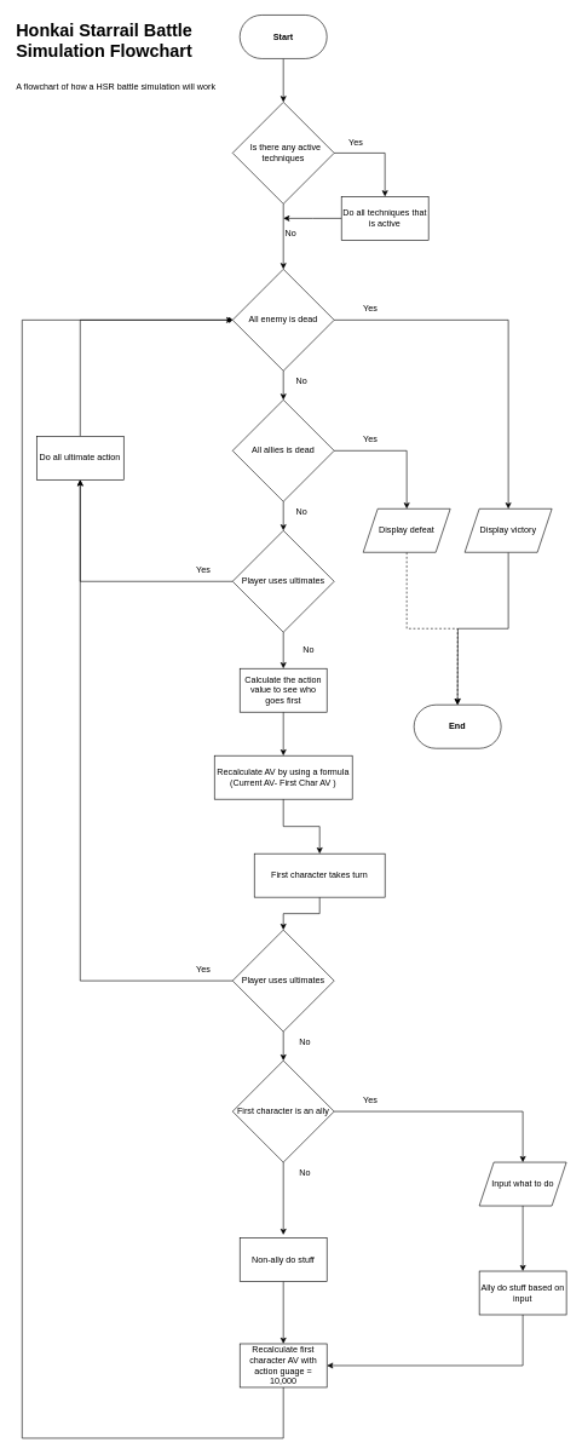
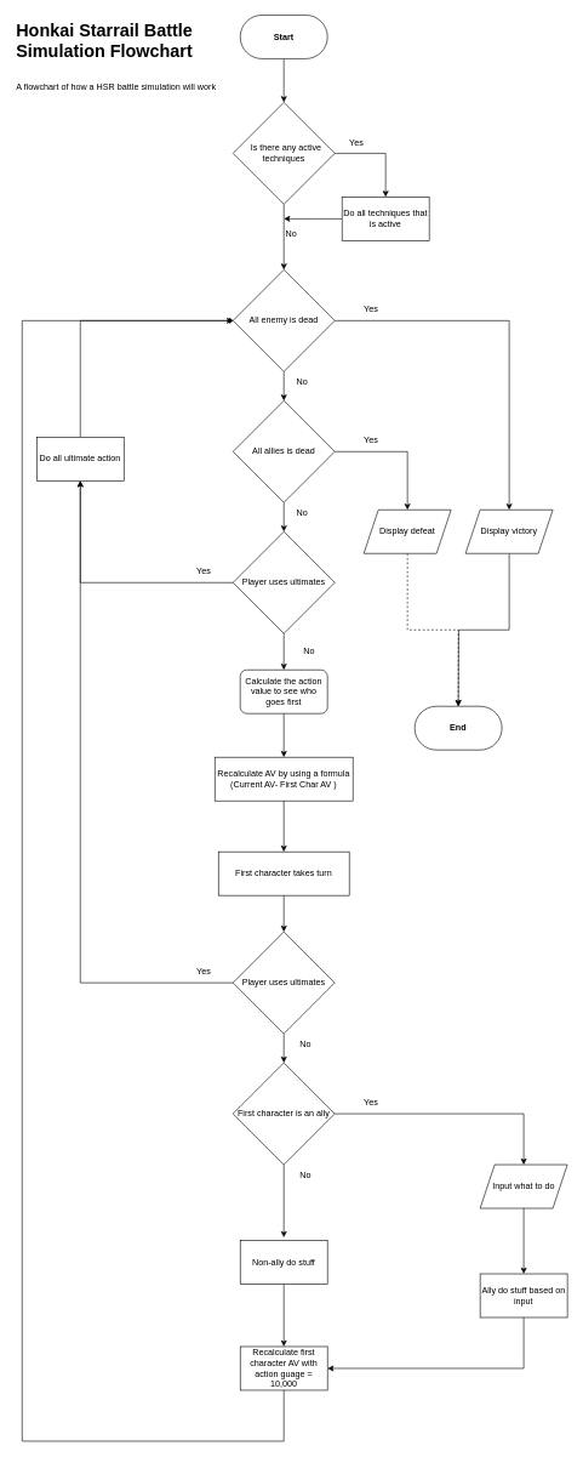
  <mxCell id="0" />
  <mxCell id="1" parent="0" />
  <mxCell id="2" value="&lt;b&gt;End&lt;/b&gt;" style="rounded=1;whiteSpace=wrap;html=1;arcSize=50;" parent="1" vertex="1"><mxGeometry x="570" y="970" width="120" height="60" as="geometry" /></mxCell>
  <mxCell id="3" style="edgeStyle=orthogonalEdgeStyle;rounded=0;orthogonalLoop=1;jettySize=auto;html=1;exitX=0.5;exitY=1;exitDx=0;exitDy=0;entryX=0.5;entryY=0;entryDx=0;entryDy=0;" parent="1" source="4" target="9" edge="1"><mxGeometry relative="1" as="geometry" /></mxCell>
  <mxCell id="4" value="&lt;b&gt;Start&lt;/b&gt;" style="rounded=1;whiteSpace=wrap;html=1;arcSize=50;" parent="1" vertex="1"><mxGeometry x="330" y="20" width="120" height="60" as="geometry" /></mxCell>
  <mxCell id="5" style="edgeStyle=orthogonalEdgeStyle;rounded=0;orthogonalLoop=1;jettySize=auto;html=1;" edge="1" parent="1" source="6"><mxGeometry relative="1" as="geometry"><mxPoint x="390" y="300" as="targetPoint" /></mxGeometry></mxCell>
  <mxCell id="6" value="Do all&amp;nbsp;techniques that is active" style="rounded=0;whiteSpace=wrap;html=1;" parent="1" vertex="1"><mxGeometry x="470" y="270" width="120" height="60" as="geometry" /></mxCell>
  <mxCell id="7" style="edgeStyle=orthogonalEdgeStyle;rounded=0;orthogonalLoop=1;jettySize=auto;html=1;exitX=1;exitY=0.5;exitDx=0;exitDy=0;entryX=0.5;entryY=0;entryDx=0;entryDy=0;" parent="1" source="9" target="6" edge="1"><mxGeometry relative="1" as="geometry"><mxPoint x="590" y="210" as="targetPoint" /></mxGeometry></mxCell>
  <mxCell id="8" style="edgeStyle=orthogonalEdgeStyle;rounded=0;orthogonalLoop=1;jettySize=auto;html=1;exitX=0.5;exitY=1;exitDx=0;exitDy=0;entryX=0.5;entryY=0;entryDx=0;entryDy=0;" parent="1" source="9" target="15" edge="1"><mxGeometry relative="1" as="geometry" /></mxCell>
  <mxCell id="9" value="&amp;nbsp; Is there any active techniques" style="rhombus;whiteSpace=wrap;html=1;" parent="1" vertex="1"><mxGeometry x="320" y="140" width="140" height="140" as="geometry" /></mxCell>
  <mxCell id="10" style="edgeStyle=orthogonalEdgeStyle;rounded=0;orthogonalLoop=1;jettySize=auto;html=1;exitX=0.5;exitY=1;exitDx=0;exitDy=0;entryX=0.5;entryY=0;entryDx=0;entryDy=0;" parent="1" source="11" target="12" edge="1"><mxGeometry relative="1" as="geometry" /></mxCell>
- <mxCell id="11" value="Calculate the action value to see who goes first" style="rounded=0;whiteSpace=wrap;html=1;" parent="1" vertex="1"><mxGeometry x="330" y="920" width="120" height="60" as="geometry" /></mxCell>
+ <mxCell id="11" value="Calculate the action value to see who goes first" style="whiteSpace=wrap;html=1;rounded=1;" parent="1" vertex="1"><mxGeometry x="330" y="920" width="120" height="60" as="geometry" /></mxCell>
  <mxCell id="12" value="Recalculate AV by using a formula&lt;div&gt;(Current AV- First Char AV )&lt;/div&gt;" style="rounded=0;whiteSpace=wrap;html=1;" parent="1" vertex="1"><mxGeometry x="295" y="1040" width="190" height="60" as="geometry" /></mxCell>
  <mxCell id="13" style="edgeStyle=orthogonalEdgeStyle;rounded=0;orthogonalLoop=1;jettySize=auto;html=1;exitX=1;exitY=0.5;exitDx=0;exitDy=0;entryX=0.5;entryY=0;entryDx=0;entryDy=0;" parent="1" source="15" target="17" edge="1"><mxGeometry relative="1" as="geometry"><mxPoint x="580" y="440" as="targetPoint" /></mxGeometry></mxCell>
  <mxCell id="14" style="edgeStyle=orthogonalEdgeStyle;rounded=0;orthogonalLoop=1;jettySize=auto;html=1;exitX=0.5;exitY=1;exitDx=0;exitDy=0;entryX=0.5;entryY=0;entryDx=0;entryDy=0;" parent="1" source="15" target="20" edge="1"><mxGeometry relative="1" as="geometry" /></mxCell>
  <mxCell id="15" value="All enemy is dead" style="rhombus;whiteSpace=wrap;html=1;" parent="1" vertex="1"><mxGeometry x="320" y="370" width="140" height="140" as="geometry" /></mxCell>
  <mxCell id="16" style="edgeStyle=orthogonalEdgeStyle;rounded=0;orthogonalLoop=1;jettySize=auto;html=1;exitX=0.5;exitY=1;exitDx=0;exitDy=0;" parent="1" source="17" edge="1"><mxGeometry relative="1" as="geometry"><mxPoint x="630" y="970" as="targetPoint" /></mxGeometry></mxCell>
  <mxCell id="17" value="Display victory" style="shape=parallelogram;perimeter=parallelogramPerimeter;whiteSpace=wrap;html=1;fixedSize=1;" parent="1" vertex="1"><mxGeometry x="640" y="700" width="120" height="60" as="geometry" /></mxCell>
  <mxCell id="18" style="edgeStyle=orthogonalEdgeStyle;rounded=0;orthogonalLoop=1;jettySize=auto;html=1;exitX=1;exitY=0.5;exitDx=0;exitDy=0;entryX=0.5;entryY=0;entryDx=0;entryDy=0;" parent="1" source="20" target="22" edge="1"><mxGeometry relative="1" as="geometry"><mxPoint x="530" y="620" as="targetPoint" /></mxGeometry></mxCell>
  <mxCell id="19" style="edgeStyle=orthogonalEdgeStyle;rounded=0;orthogonalLoop=1;jettySize=auto;html=1;exitX=0.5;exitY=1;exitDx=0;exitDy=0;entryX=0.5;entryY=0;entryDx=0;entryDy=0;" parent="1" source="20" target="40" edge="1"><mxGeometry relative="1" as="geometry" /></mxCell>
  <mxCell id="20" value="All allies is dead" style="rhombus;whiteSpace=wrap;html=1;" parent="1" vertex="1"><mxGeometry x="320" y="550" width="140" height="140" as="geometry" /></mxCell>
  <mxCell id="21" style="edgeStyle=orthogonalEdgeStyle;rounded=0;orthogonalLoop=1;jettySize=auto;html=1;exitX=0.5;exitY=1;exitDx=0;exitDy=0;entryX=0.5;entryY=0;entryDx=0;entryDy=0;dashed=1;" parent="1" source="22" target="2" edge="1"><mxGeometry relative="1" as="geometry" /></mxCell>
  <mxCell id="22" value="Display defeat" style="shape=parallelogram;perimeter=parallelogramPerimeter;whiteSpace=wrap;html=1;fixedSize=1;" parent="1" vertex="1"><mxGeometry x="500" y="700" width="120" height="60" as="geometry" /></mxCell>
  <mxCell id="23" value="No" style="text;html=1;align=center;verticalAlign=middle;resizable=0;points=[];autosize=1;strokeColor=none;fillColor=none;" parent="1" vertex="1"><mxGeometry x="380" y="306" width="40" height="30" as="geometry" /></mxCell>
  <mxCell id="24" value="Yes" style="text;html=1;align=center;verticalAlign=middle;whiteSpace=wrap;rounded=0;" parent="1" vertex="1"><mxGeometry x="460" y="180" width="60" height="30" as="geometry" /></mxCell>
  <mxCell id="25" value="No" style="text;html=1;align=center;verticalAlign=middle;resizable=0;points=[];autosize=1;strokeColor=none;fillColor=none;" parent="1" vertex="1"><mxGeometry x="395" y="510" width="40" height="30" as="geometry" /></mxCell>
  <mxCell id="26" value="Yes" style="text;html=1;align=center;verticalAlign=middle;whiteSpace=wrap;rounded=0;" parent="1" vertex="1"><mxGeometry x="480" y="410" width="60" height="30" as="geometry" /></mxCell>
  <mxCell id="27" value="Yes" style="text;html=1;align=center;verticalAlign=middle;whiteSpace=wrap;rounded=0;" parent="1" vertex="1"><mxGeometry x="480" y="590" width="60" height="30" as="geometry" /></mxCell>
  <mxCell id="28" value="" style="edgeStyle=orthogonalEdgeStyle;rounded=0;orthogonalLoop=1;jettySize=auto;html=1;exitX=0.5;exitY=1;exitDx=0;exitDy=0;" parent="1" source="12" target="30" edge="1"><mxGeometry relative="1" as="geometry"><mxPoint x="389.87" y="1170" as="targetPoint" /><mxPoint x="390" y="1100" as="sourcePoint" /></mxGeometry></mxCell>
  <mxCell id="29" style="edgeStyle=orthogonalEdgeStyle;rounded=0;orthogonalLoop=1;jettySize=auto;html=1;exitX=0.5;exitY=1;exitDx=0;exitDy=0;entryX=0.5;entryY=0;entryDx=0;entryDy=0;" parent="1" source="30" target="33" edge="1"><mxGeometry relative="1" as="geometry" /></mxCell>
- <mxCell id="30" value="First character takes turn" style="rounded=0;whiteSpace=wrap;html=1;" parent="1" vertex="1"><mxGeometry x="350" y="1175" width="180" height="60" as="geometry" /></mxCell>
+ <mxCell id="30" value="First character takes turn" style="rounded=0;whiteSpace=wrap;html=1;" parent="1" vertex="1"><mxGeometry x="300" y="1170" width="180" height="60" as="geometry" /></mxCell>
  <mxCell id="31" style="edgeStyle=orthogonalEdgeStyle;rounded=0;orthogonalLoop=1;jettySize=auto;html=1;exitX=0.5;exitY=1;exitDx=0;exitDy=0;entryX=0.5;entryY=0;entryDx=0;entryDy=0;" parent="1" source="33" target="37" edge="1"><mxGeometry relative="1" as="geometry" /></mxCell>
  <mxCell id="32" style="edgeStyle=orthogonalEdgeStyle;rounded=0;orthogonalLoop=1;jettySize=auto;html=1;exitX=0;exitY=0.5;exitDx=0;exitDy=0;entryX=0.5;entryY=1;entryDx=0;entryDy=0;" parent="1" source="33" target="44" edge="1"><mxGeometry relative="1" as="geometry" /></mxCell>
  <mxCell id="33" value="Player uses ultimates" style="rhombus;whiteSpace=wrap;html=1;" parent="1" vertex="1"><mxGeometry x="320" y="1280" width="140" height="140" as="geometry" /></mxCell>
  <mxCell id="34" value="&lt;h1 style=&quot;margin-top: 0px;&quot;&gt;&lt;span style=&quot;background-color: initial;&quot;&gt;Honkai Starrail Battle Simulation Flowchart&lt;/span&gt;&lt;/h1&gt;&lt;h1 style=&quot;margin-top: 0px;&quot;&gt;&lt;span style=&quot;font-size: 12px; font-weight: 400;&quot;&gt;A flowchart of how a HSR battle simulation will work&lt;/span&gt;&lt;/h1&gt;" style="text;html=1;whiteSpace=wrap;overflow=hidden;rounded=0;" parent="1" vertex="1"><mxGeometry x="20" y="20" width="280" height="110" as="geometry" /></mxCell>
  <mxCell id="35" style="edgeStyle=orthogonalEdgeStyle;rounded=0;orthogonalLoop=1;jettySize=auto;html=1;exitX=0.5;exitY=1;exitDx=0;exitDy=0;entryX=0.5;entryY=0;entryDx=0;entryDy=0;" parent="1" source="37" edge="1"><mxGeometry relative="1" as="geometry"><mxPoint x="390" y="1700" as="targetPoint" /></mxGeometry></mxCell>
  <mxCell id="36" style="edgeStyle=orthogonalEdgeStyle;rounded=0;orthogonalLoop=1;jettySize=auto;html=1;exitX=1;exitY=0.5;exitDx=0;exitDy=0;entryX=0.5;entryY=0;entryDx=0;entryDy=0;" parent="1" source="37" target="49" edge="1"><mxGeometry relative="1" as="geometry"><mxPoint x="730" y="1580" as="targetPoint" /><Array as="points"><mxPoint x="720" y="1530" /></Array></mxGeometry></mxCell>
  <mxCell id="37" value="First character is an ally" style="rhombus;whiteSpace=wrap;html=1;" parent="1" vertex="1"><mxGeometry x="320" y="1460" width="140" height="140" as="geometry" /></mxCell>
  <mxCell id="38" style="edgeStyle=orthogonalEdgeStyle;rounded=0;orthogonalLoop=1;jettySize=auto;html=1;exitX=0.5;exitY=1;exitDx=0;exitDy=0;entryX=0.5;entryY=0;entryDx=0;entryDy=0;" parent="1" source="40" target="11" edge="1"><mxGeometry relative="1" as="geometry" /></mxCell>
  <mxCell id="39" style="edgeStyle=orthogonalEdgeStyle;rounded=0;orthogonalLoop=1;jettySize=auto;html=1;exitX=0;exitY=0.5;exitDx=0;exitDy=0;entryX=0.5;entryY=1;entryDx=0;entryDy=0;" parent="1" source="40" target="44" edge="1"><mxGeometry relative="1" as="geometry" /></mxCell>
  <mxCell id="40" value="Player uses ultimates" style="rhombus;whiteSpace=wrap;html=1;" parent="1" vertex="1"><mxGeometry x="320" y="730" width="140" height="140" as="geometry" /></mxCell>
  <mxCell id="41" value="No" style="text;html=1;align=center;verticalAlign=middle;whiteSpace=wrap;rounded=0;" parent="1" vertex="1"><mxGeometry x="395" y="880" width="60" height="30" as="geometry" /></mxCell>
  <mxCell id="42" value="Yes" style="text;html=1;align=center;verticalAlign=middle;whiteSpace=wrap;rounded=0;" parent="1" vertex="1"><mxGeometry x="250" y="770" width="60" height="30" as="geometry" /></mxCell>
  <mxCell id="43" style="edgeStyle=orthogonalEdgeStyle;rounded=0;orthogonalLoop=1;jettySize=auto;html=1;exitX=0.5;exitY=0;exitDx=0;exitDy=0;entryX=0;entryY=0.5;entryDx=0;entryDy=0;endArrow=diamond;" parent="1" source="44" target="15" edge="1"><mxGeometry relative="1" as="geometry" /></mxCell>
  <mxCell id="44" value="Do all ultimate action" style="rounded=0;whiteSpace=wrap;html=1;" parent="1" vertex="1"><mxGeometry x="50" y="600" width="120" height="60" as="geometry" /></mxCell>
  <mxCell id="45" value="No" style="text;html=1;align=center;verticalAlign=middle;whiteSpace=wrap;rounded=0;" parent="1" vertex="1"><mxGeometry x="390" y="1420" width="60" height="30" as="geometry" /></mxCell>
  <mxCell id="46" value="Yes" style="text;html=1;align=center;verticalAlign=middle;whiteSpace=wrap;rounded=0;" parent="1" vertex="1"><mxGeometry x="250" y="1320" width="60" height="30" as="geometry" /></mxCell>
  <mxCell id="47" value="No" style="text;html=1;align=center;verticalAlign=middle;whiteSpace=wrap;rounded=0;" parent="1" vertex="1"><mxGeometry x="390" y="1600" width="60" height="30" as="geometry" /></mxCell>
  <mxCell id="48" style="edgeStyle=orthogonalEdgeStyle;rounded=0;orthogonalLoop=1;jettySize=auto;html=1;exitX=0.5;exitY=1;exitDx=0;exitDy=0;entryX=0.5;entryY=0;entryDx=0;entryDy=0;" parent="1" source="49" target="51" edge="1"><mxGeometry relative="1" as="geometry" /></mxCell>
  <mxCell id="49" value="Input what to do" style="shape=parallelogram;perimeter=parallelogramPerimeter;whiteSpace=wrap;html=1;fixedSize=1;" parent="1" vertex="1"><mxGeometry x="660" y="1600" width="120" height="60" as="geometry" /></mxCell>
  <mxCell id="50" style="edgeStyle=orthogonalEdgeStyle;rounded=0;orthogonalLoop=1;jettySize=auto;html=1;exitX=0.5;exitY=1;exitDx=0;exitDy=0;entryX=1;entryY=0.5;entryDx=0;entryDy=0;" parent="1" source="51" target="56" edge="1"><mxGeometry relative="1" as="geometry" /></mxCell>
  <mxCell id="51" value="Ally do stuff based on input" style="rounded=0;whiteSpace=wrap;html=1;" parent="1" vertex="1"><mxGeometry x="660" y="1750" width="120" height="60" as="geometry" /></mxCell>
  <mxCell id="52" value="Yes" style="text;html=1;align=center;verticalAlign=middle;whiteSpace=wrap;rounded=0;" parent="1" vertex="1"><mxGeometry x="480" y="1500" width="60" height="30" as="geometry" /></mxCell>
  <mxCell id="53" style="edgeStyle=orthogonalEdgeStyle;rounded=0;orthogonalLoop=1;jettySize=auto;html=1;exitX=0.5;exitY=1;exitDx=0;exitDy=0;entryX=0.5;entryY=0;entryDx=0;entryDy=0;" parent="1" source="54" target="56" edge="1"><mxGeometry relative="1" as="geometry" /></mxCell>
  <mxCell id="54" value="Non-ally do stuff" style="rounded=0;whiteSpace=wrap;html=1;" parent="1" vertex="1"><mxGeometry x="330" y="1704" width="120" height="60" as="geometry" /></mxCell>
  <mxCell id="55" style="edgeStyle=orthogonalEdgeStyle;rounded=0;orthogonalLoop=1;jettySize=auto;html=1;exitX=0.5;exitY=1;exitDx=0;exitDy=0;entryX=0;entryY=0.5;entryDx=0;entryDy=0;" parent="1" source="56" target="15" edge="1"><mxGeometry relative="1" as="geometry"><Array as="points"><mxPoint x="390" y="1980" /><mxPoint x="30" y="1980" /><mxPoint x="30" y="440" /></Array></mxGeometry></mxCell>
  <mxCell id="56" value="Recalculate first character AV with action guage = 10,000" style="rounded=0;whiteSpace=wrap;html=1;" parent="1" vertex="1"><mxGeometry x="330" y="1850" width="120" height="60" as="geometry" /></mxCell>
  <mxCell id="57" value="No" style="text;html=1;align=center;verticalAlign=middle;resizable=0;points=[];autosize=1;strokeColor=none;fillColor=none;" vertex="1" parent="1"><mxGeometry x="395" y="690" width="40" height="30" as="geometry" /></mxCell>
